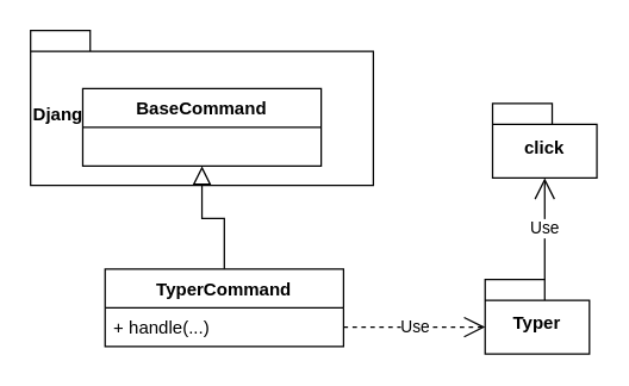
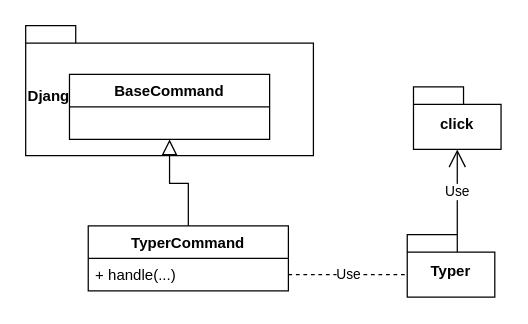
  <mxCell id="0" />
  <mxCell id="1" parent="0" />
  <mxCell id="2" value="click" style="shape=folder;fontStyle=1;spacingTop=10;tabWidth=40;tabHeight=14;tabPosition=left;html=1;whiteSpace=wrap;" vertex="1" parent="1"><mxGeometry x="330" y="69" width="70" height="50" as="geometry" /></mxCell>
  <mxCell id="3" value="Typer" style="shape=folder;fontStyle=1;spacingTop=10;tabWidth=40;tabHeight=14;tabPosition=left;html=1;whiteSpace=wrap;" vertex="1" parent="1"><mxGeometry x="325" y="187" width="70" height="50" as="geometry" /></mxCell>
  <mxCell id="4" value="TyperCommand" style="swimlane;fontStyle=1;align=center;verticalAlign=top;childLayout=stackLayout;horizontal=1;startSize=26;horizontalStack=0;resizeParent=1;resizeParentMax=0;resizeLast=0;collapsible=1;marginBottom=0;whiteSpace=wrap;html=1;" vertex="1" parent="1"><mxGeometry x="70" y="180" width="160" height="52" as="geometry" /></mxCell>
  <mxCell id="5" value="+ handle(...)" style="text;strokeColor=none;fillColor=none;align=left;verticalAlign=top;spacingLeft=4;spacingRight=4;overflow=hidden;rotatable=0;points=[[0,0.5],[1,0.5]];portConstraint=eastwest;whiteSpace=wrap;html=1;" vertex="1" parent="4"><mxGeometry y="26" width="160" height="26" as="geometry" /></mxCell>
  <mxCell id="6" value="" style="group" vertex="1" connectable="0" parent="1"><mxGeometry x="20" y="20" width="230" height="104" as="geometry" /></mxCell>
  <mxCell id="7" value="Django" style="shape=folder;fontStyle=1;spacingTop=10;tabWidth=40;tabHeight=14;tabPosition=left;html=1;whiteSpace=wrap;align=left;" vertex="1" parent="6"><mxGeometry width="230" height="104" as="geometry" /></mxCell>
  <mxCell id="8" value="BaseCommand" style="swimlane;fontStyle=1;align=center;verticalAlign=top;childLayout=stackLayout;horizontal=1;startSize=26;horizontalStack=0;resizeParent=1;resizeParentMax=0;resizeLast=0;collapsible=1;marginBottom=0;whiteSpace=wrap;html=1;" vertex="1" parent="6"><mxGeometry x="35" y="39" width="160" height="52" as="geometry" /></mxCell>
  <mxCell id="9" value="" style="endArrow=block;endSize=10;endFill=0;shadow=0;strokeWidth=1;rounded=0;edgeStyle=elbowEdgeStyle;elbow=vertical;entryX=0.5;entryY=1;entryDx=0;entryDy=0;exitX=0.5;exitY=0;exitDx=0;exitDy=0;" edge="1" parent="1" source="4" target="8"><mxGeometry width="160" relative="1" as="geometry"><mxPoint x="700" y="-70" as="sourcePoint" /><mxPoint x="590" y="-172" as="targetPoint" /></mxGeometry></mxCell>
- <mxCell id="10" value="Use" style="endArrow=open;endSize=12;dashed=1;html=1;rounded=0;entryX=0;entryY=0;entryDx=0;entryDy=32;entryPerimeter=0;exitX=1;exitY=0.5;exitDx=0;exitDy=0;" edge="1" parent="1" source="5" target="3"><mxGeometry width="160" relative="1" as="geometry"><mxPoint x="320" y="-80" as="sourcePoint" /><mxPoint x="480" y="-80" as="targetPoint" /></mxGeometry></mxCell>
+ <mxCell id="10" value="Use" style="endArrow=none;endSize=12;dashed=1;html=1;rounded=0;entryX=0;entryY=0;entryDx=0;entryDy=32;entryPerimeter=0;exitX=1;exitY=0.5;exitDx=0;exitDy=0;" edge="1" parent="1" source="5" target="3"><mxGeometry width="160" relative="1" as="geometry"><mxPoint x="320" y="-80" as="sourcePoint" /><mxPoint x="480" y="-80" as="targetPoint" /></mxGeometry></mxCell>
  <mxCell id="11" value="Use" style="endArrow=open;endSize=12;dashed=0;html=1;rounded=0;entryX=0.5;entryY=1;entryDx=0;entryDy=0;entryPerimeter=0;exitX=0;exitY=0;exitDx=40;exitDy=0;exitPerimeter=0;" edge="1" parent="1" source="3" target="2"><mxGeometry width="160" relative="1" as="geometry"><mxPoint x="240" y="229" as="sourcePoint" /><mxPoint x="340" y="229" as="targetPoint" /></mxGeometry></mxCell>
